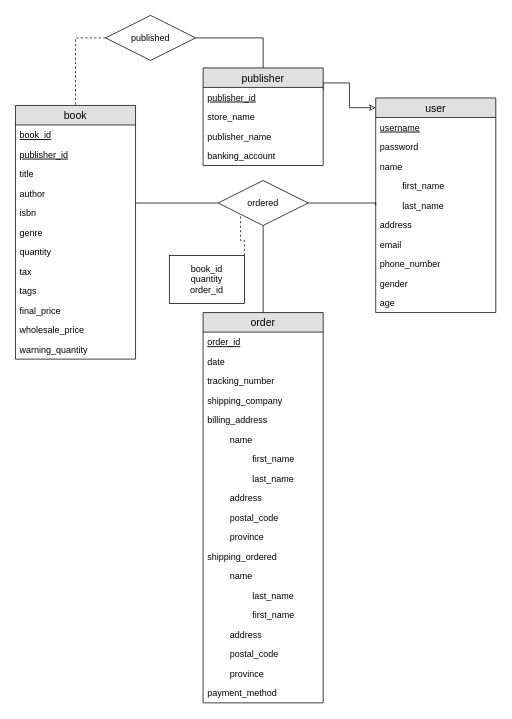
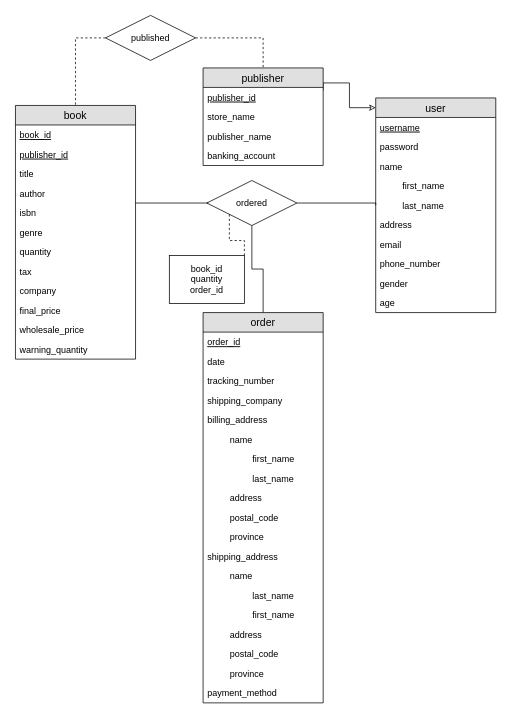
  <mxCell id="0" />
  <mxCell id="1" parent="0" />
  <mxCell id="2" value="book" style="swimlane;fontStyle=0;childLayout=stackLayout;horizontal=1;startSize=26;fillColor=#e0e0e0;horizontalStack=0;resizeParent=1;resizeParentMax=0;resizeLast=0;collapsible=1;marginBottom=0;swimlaneFillColor=#ffffff;align=center;fontSize=14;" vertex="1" parent="1"><mxGeometry x="20" y="140" width="160" height="338" as="geometry" /></mxCell>
  <mxCell id="3" value="book_id" style="text;strokeColor=none;fillColor=none;spacingLeft=4;spacingRight=4;overflow=hidden;rotatable=0;points=[[0,0.5],[1,0.5]];portConstraint=eastwest;fontSize=12;fontStyle=4" vertex="1" parent="2"><mxGeometry y="26" width="160" height="26" as="geometry" /></mxCell>
  <mxCell id="4" value="publisher_id" style="text;strokeColor=none;fillColor=none;spacingLeft=4;spacingRight=4;overflow=hidden;rotatable=0;points=[[0,0.5],[1,0.5]];portConstraint=eastwest;fontSize=12;fontStyle=4" vertex="1" parent="2"><mxGeometry y="52" width="160" height="26" as="geometry" /></mxCell>
  <mxCell id="5" value="title" style="text;strokeColor=none;fillColor=none;spacingLeft=4;spacingRight=4;overflow=hidden;rotatable=0;points=[[0,0.5],[1,0.5]];portConstraint=eastwest;fontSize=12;" vertex="1" parent="2"><mxGeometry y="78" width="160" height="26" as="geometry" /></mxCell>
  <mxCell id="6" value="author" style="text;strokeColor=none;fillColor=none;spacingLeft=4;spacingRight=4;overflow=hidden;rotatable=0;points=[[0,0.5],[1,0.5]];portConstraint=eastwest;fontSize=12;" vertex="1" parent="2"><mxGeometry y="104" width="160" height="26" as="geometry" /></mxCell>
  <mxCell id="7" value="isbn&#10;" style="text;strokeColor=none;fillColor=none;spacingLeft=4;spacingRight=4;overflow=hidden;rotatable=0;points=[[0,0.5],[1,0.5]];portConstraint=eastwest;fontSize=12;" vertex="1" parent="2"><mxGeometry y="130" width="160" height="26" as="geometry" /></mxCell>
  <mxCell id="8" value="genre" style="text;strokeColor=none;fillColor=none;spacingLeft=4;spacingRight=4;overflow=hidden;rotatable=0;points=[[0,0.5],[1,0.5]];portConstraint=eastwest;fontSize=12;" vertex="1" parent="2"><mxGeometry y="156" width="160" height="26" as="geometry" /></mxCell>
  <mxCell id="9" value="quantity" style="text;strokeColor=none;fillColor=none;spacingLeft=4;spacingRight=4;overflow=hidden;rotatable=0;points=[[0,0.5],[1,0.5]];portConstraint=eastwest;fontSize=12;" vertex="1" parent="2"><mxGeometry y="182" width="160" height="26" as="geometry" /></mxCell>
  <mxCell id="10" value="tax" style="text;strokeColor=none;fillColor=none;spacingLeft=4;spacingRight=4;overflow=hidden;rotatable=0;points=[[0,0.5],[1,0.5]];portConstraint=eastwest;fontSize=12;" vertex="1" parent="2"><mxGeometry y="208" width="160" height="26" as="geometry" /></mxCell>
- <mxCell id="11" value="tags" style="text;strokeColor=none;fillColor=none;spacingLeft=4;spacingRight=4;overflow=hidden;rotatable=0;points=[[0,0.5],[1,0.5]];portConstraint=eastwest;fontSize=12;" vertex="1" parent="2"><mxGeometry y="234" width="160" height="26" as="geometry" /></mxCell>
+ <mxCell id="11" value="company" style="text;strokeColor=none;fillColor=none;spacingLeft=4;spacingRight=4;overflow=hidden;rotatable=0;points=[[0,0.5],[1,0.5]];portConstraint=eastwest;fontSize=12;" vertex="1" parent="2"><mxGeometry y="234" width="160" height="26" as="geometry" /></mxCell>
  <mxCell id="12" value="final_price" style="text;strokeColor=none;fillColor=none;spacingLeft=4;spacingRight=4;overflow=hidden;rotatable=0;points=[[0,0.5],[1,0.5]];portConstraint=eastwest;fontSize=12;" vertex="1" parent="2"><mxGeometry y="260" width="160" height="26" as="geometry" /></mxCell>
  <mxCell id="13" value="wholesale_price" style="text;strokeColor=none;fillColor=none;spacingLeft=4;spacingRight=4;overflow=hidden;rotatable=0;points=[[0,0.5],[1,0.5]];portConstraint=eastwest;fontSize=12;" vertex="1" parent="2"><mxGeometry y="286" width="160" height="26" as="geometry" /></mxCell>
  <mxCell id="14" value="warning_quantity" style="text;strokeColor=none;fillColor=none;spacingLeft=4;spacingRight=4;overflow=hidden;rotatable=0;points=[[0,0.5],[1,0.5]];portConstraint=eastwest;fontSize=12;" vertex="1" parent="2"><mxGeometry y="312" width="160" height="26" as="geometry" /></mxCell>
  <mxCell id="15" value="user" style="swimlane;fontStyle=0;childLayout=stackLayout;horizontal=1;startSize=26;fillColor=#e0e0e0;horizontalStack=0;resizeParent=1;resizeParentMax=0;resizeLast=0;collapsible=1;marginBottom=0;swimlaneFillColor=#ffffff;align=center;fontSize=14;" vertex="1" parent="1"><mxGeometry x="500" y="130" width="160" height="286" as="geometry" /></mxCell>
  <mxCell id="16" value="username" style="text;strokeColor=none;fillColor=none;spacingLeft=4;spacingRight=4;overflow=hidden;rotatable=0;points=[[0,0.5],[1,0.5]];portConstraint=eastwest;fontSize=12;fontStyle=4" vertex="1" parent="15"><mxGeometry y="26" width="160" height="26" as="geometry" /></mxCell>
  <mxCell id="17" value="password" style="text;strokeColor=none;fillColor=none;spacingLeft=4;spacingRight=4;overflow=hidden;rotatable=0;points=[[0,0.5],[1,0.5]];portConstraint=eastwest;fontSize=12;fontStyle=0" vertex="1" parent="15"><mxGeometry y="52" width="160" height="26" as="geometry" /></mxCell>
  <mxCell id="18" value="name" style="text;strokeColor=none;fillColor=none;spacingLeft=4;spacingRight=4;overflow=hidden;rotatable=0;points=[[0,0.5],[1,0.5]];portConstraint=eastwest;fontSize=12;" vertex="1" parent="15"><mxGeometry y="78" width="160" height="26" as="geometry" /></mxCell>
  <mxCell id="19" value="first_name" style="shape=partialRectangle;top=0;left=0;right=0;bottom=0;align=left;verticalAlign=top;fillColor=none;spacingLeft=34;spacingRight=4;overflow=hidden;rotatable=0;points=[[0,0.5],[1,0.5]];portConstraint=eastwest;dropTarget=0;fontSize=12;" vertex="1" parent="15"><mxGeometry y="104" width="160" height="26" as="geometry" /></mxCell>
  <mxCell id="20" value="" style="shape=partialRectangle;top=0;left=0;bottom=0;right=0;fillColor=none;align=left;verticalAlign=top;spacingLeft=4;spacingRight=4;overflow=hidden;rotatable=0;points=[];portConstraint=eastwest;part=1;fontSize=12;" vertex="1" connectable="0" parent="19"><mxGeometry width="30" height="26" as="geometry" /></mxCell>
  <mxCell id="21" value="last_name" style="shape=partialRectangle;top=0;left=0;right=0;bottom=0;align=left;verticalAlign=top;fillColor=none;spacingLeft=34;spacingRight=4;overflow=hidden;rotatable=0;points=[[0,0.5],[1,0.5]];portConstraint=eastwest;dropTarget=0;fontSize=12;" vertex="1" parent="15"><mxGeometry y="130" width="160" height="26" as="geometry" /></mxCell>
  <mxCell id="22" value="" style="shape=partialRectangle;top=0;left=0;bottom=0;right=0;fillColor=none;align=left;verticalAlign=top;spacingLeft=4;spacingRight=4;overflow=hidden;rotatable=0;points=[];portConstraint=eastwest;part=1;fontSize=12;" vertex="1" connectable="0" parent="21"><mxGeometry width="30" height="26" as="geometry" /></mxCell>
  <mxCell id="23" value="address" style="text;strokeColor=none;fillColor=none;spacingLeft=4;spacingRight=4;overflow=hidden;rotatable=0;points=[[0,0.5],[1,0.5]];portConstraint=eastwest;fontSize=12;" vertex="1" parent="15"><mxGeometry y="156" width="160" height="26" as="geometry" /></mxCell>
  <mxCell id="24" value="email" style="text;strokeColor=none;fillColor=none;spacingLeft=4;spacingRight=4;overflow=hidden;rotatable=0;points=[[0,0.5],[1,0.5]];portConstraint=eastwest;fontSize=12;" vertex="1" parent="15"><mxGeometry y="182" width="160" height="26" as="geometry" /></mxCell>
  <mxCell id="25" value="phone_number" style="text;strokeColor=none;fillColor=none;spacingLeft=4;spacingRight=4;overflow=hidden;rotatable=0;points=[[0,0.5],[1,0.5]];portConstraint=eastwest;fontSize=12;" vertex="1" parent="15"><mxGeometry y="208" width="160" height="26" as="geometry" /></mxCell>
  <mxCell id="26" value="gender" style="text;strokeColor=none;fillColor=none;spacingLeft=4;spacingRight=4;overflow=hidden;rotatable=0;points=[[0,0.5],[1,0.5]];portConstraint=eastwest;fontSize=12;" vertex="1" parent="15"><mxGeometry y="234" width="160" height="26" as="geometry" /></mxCell>
  <mxCell id="27" value="age" style="text;strokeColor=none;fillColor=none;spacingLeft=4;spacingRight=4;overflow=hidden;rotatable=0;points=[[0,0.5],[1,0.5]];portConstraint=eastwest;fontSize=12;" vertex="1" parent="15"><mxGeometry y="260" width="160" height="26" as="geometry" /></mxCell>
  <mxCell id="28" style="edgeStyle=orthogonalEdgeStyle;rounded=0;orthogonalLoop=1;jettySize=auto;html=1;exitX=0.5;exitY=0;exitDx=0;exitDy=0;endArrow=classic;endFill=0;" edge="1" parent="1" source="29"><mxGeometry relative="1" as="geometry"><mxPoint x="500" y="143" as="targetPoint" /><Array as="points"><mxPoint x="430" y="120" /><mxPoint x="430" y="110" /><mxPoint x="465" y="110" /><mxPoint x="465" y="143" /></Array></mxGeometry></mxCell>
  <mxCell id="29" value="publisher" style="swimlane;fontStyle=0;childLayout=stackLayout;horizontal=1;startSize=26;fillColor=#e0e0e0;horizontalStack=0;resizeParent=1;resizeParentMax=0;resizeLast=0;collapsible=1;marginBottom=0;swimlaneFillColor=#ffffff;align=center;fontSize=14;" vertex="1" parent="1"><mxGeometry x="270" y="90" width="160" height="130" as="geometry" /></mxCell>
  <mxCell id="30" value="publisher_id" style="text;strokeColor=none;fillColor=none;spacingLeft=4;spacingRight=4;overflow=hidden;rotatable=0;points=[[0,0.5],[1,0.5]];portConstraint=eastwest;fontSize=12;fontStyle=4" vertex="1" parent="29"><mxGeometry y="26" width="160" height="26" as="geometry" /></mxCell>
  <mxCell id="31" value="store_name" style="text;strokeColor=none;fillColor=none;spacingLeft=4;spacingRight=4;overflow=hidden;rotatable=0;points=[[0,0.5],[1,0.5]];portConstraint=eastwest;fontSize=12;" vertex="1" parent="29"><mxGeometry y="52" width="160" height="26" as="geometry" /></mxCell>
  <mxCell id="32" value="publisher_name" style="text;strokeColor=none;fillColor=none;spacingLeft=4;spacingRight=4;overflow=hidden;rotatable=0;points=[[0,0.5],[1,0.5]];portConstraint=eastwest;fontSize=12;" vertex="1" parent="29"><mxGeometry y="78" width="160" height="26" as="geometry" /></mxCell>
  <mxCell id="33" value="banking_account" style="text;strokeColor=none;fillColor=none;spacingLeft=4;spacingRight=4;overflow=hidden;rotatable=0;points=[[0,0.5],[1,0.5]];portConstraint=eastwest;fontSize=12;" vertex="1" parent="29"><mxGeometry y="104" width="160" height="26" as="geometry" /></mxCell>
  <mxCell id="34" style="edgeStyle=orthogonalEdgeStyle;rounded=0;orthogonalLoop=1;jettySize=auto;html=1;exitX=0.5;exitY=0;exitDx=0;exitDy=0;entryX=0.5;entryY=1;entryDx=0;entryDy=0;endArrow=none;endFill=0;" edge="1" parent="1" source="35" target="68"><mxGeometry relative="1" as="geometry" /></mxCell>
  <mxCell id="35" value="order" style="swimlane;fontStyle=0;childLayout=stackLayout;horizontal=1;startSize=26;fillColor=#e0e0e0;horizontalStack=0;resizeParent=1;resizeParentMax=0;resizeLast=0;collapsible=1;marginBottom=0;swimlaneFillColor=#ffffff;align=center;fontSize=14;strokeColor=#000000;" vertex="1" parent="1"><mxGeometry x="270" y="416" width="160" height="520" as="geometry" /></mxCell>
  <mxCell id="36" value="order_id" style="text;strokeColor=none;fillColor=none;spacingLeft=4;spacingRight=4;overflow=hidden;rotatable=0;points=[[0,0.5],[1,0.5]];portConstraint=eastwest;fontSize=12;fontStyle=4" vertex="1" parent="35"><mxGeometry y="26" width="160" height="26" as="geometry" /></mxCell>
  <mxCell id="37" value="date" style="text;strokeColor=none;fillColor=none;spacingLeft=4;spacingRight=4;overflow=hidden;rotatable=0;points=[[0,0.5],[1,0.5]];portConstraint=eastwest;fontSize=12;" vertex="1" parent="35"><mxGeometry y="52" width="160" height="26" as="geometry" /></mxCell>
  <mxCell id="38" value="tracking_number" style="text;strokeColor=none;fillColor=none;spacingLeft=4;spacingRight=4;overflow=hidden;rotatable=0;points=[[0,0.5],[1,0.5]];portConstraint=eastwest;fontSize=12;" vertex="1" parent="35"><mxGeometry y="78" width="160" height="26" as="geometry" /></mxCell>
  <mxCell id="39" value="shipping_company" style="text;strokeColor=none;fillColor=none;spacingLeft=4;spacingRight=4;overflow=hidden;rotatable=0;points=[[0,0.5],[1,0.5]];portConstraint=eastwest;fontSize=12;" vertex="1" parent="35"><mxGeometry y="104" width="160" height="26" as="geometry" /></mxCell>
  <mxCell id="40" value="billing_address" style="text;strokeColor=none;fillColor=none;spacingLeft=4;spacingRight=4;overflow=hidden;rotatable=0;points=[[0,0.5],[1,0.5]];portConstraint=eastwest;fontSize=12;" vertex="1" parent="35"><mxGeometry y="130" width="160" height="26" as="geometry" /></mxCell>
  <mxCell id="41" value="name" style="shape=partialRectangle;top=0;left=0;right=0;bottom=0;align=left;verticalAlign=top;fillColor=none;spacingLeft=34;spacingRight=4;overflow=hidden;rotatable=0;points=[[0,0.5],[1,0.5]];portConstraint=eastwest;dropTarget=0;fontSize=12;strokeColor=#000000;" vertex="1" parent="35"><mxGeometry y="156" width="160" height="26" as="geometry" /></mxCell>
  <mxCell id="42" value="" style="shape=partialRectangle;top=0;left=0;bottom=0;right=0;fillColor=none;align=left;verticalAlign=top;spacingLeft=4;spacingRight=4;overflow=hidden;rotatable=0;points=[];portConstraint=eastwest;part=1;fontSize=12;" vertex="1" connectable="0" parent="41"><mxGeometry width="30" height="26" as="geometry" /></mxCell>
  <mxCell id="43" value="first_name" style="shape=partialRectangle;top=0;left=0;right=0;bottom=0;align=left;verticalAlign=top;fillColor=none;spacingLeft=64;spacingRight=4;overflow=hidden;rotatable=0;points=[[0,0.5],[1,0.5]];portConstraint=eastwest;dropTarget=0;fontSize=12;strokeColor=#000000;" vertex="1" parent="35"><mxGeometry y="182" width="160" height="26" as="geometry" /></mxCell>
  <mxCell id="44" value="" style="shape=partialRectangle;top=0;left=0;bottom=0;right=0;fillColor=none;align=left;verticalAlign=top;spacingLeft=4;spacingRight=4;overflow=hidden;rotatable=0;points=[];portConstraint=eastwest;part=1;fontSize=12;" vertex="1" connectable="0" parent="43"><mxGeometry width="30" height="26" as="geometry" /></mxCell>
  <mxCell id="45" value="last_name" style="shape=partialRectangle;top=0;left=0;right=0;bottom=0;align=left;verticalAlign=top;fillColor=none;spacingLeft=64;spacingRight=4;overflow=hidden;rotatable=0;points=[[0,0.5],[1,0.5]];portConstraint=eastwest;dropTarget=0;fontSize=12;strokeColor=#000000;" vertex="1" parent="35"><mxGeometry y="208" width="160" height="26" as="geometry" /></mxCell>
  <mxCell id="46" value="" style="shape=partialRectangle;top=0;left=0;bottom=0;right=0;fillColor=none;align=left;verticalAlign=top;spacingLeft=4;spacingRight=4;overflow=hidden;rotatable=0;points=[];portConstraint=eastwest;part=1;fontSize=12;" vertex="1" connectable="0" parent="45"><mxGeometry width="30" height="26" as="geometry" /></mxCell>
  <mxCell id="47" value="address" style="shape=partialRectangle;top=0;left=0;right=0;bottom=0;align=left;verticalAlign=top;fillColor=none;spacingLeft=34;spacingRight=4;overflow=hidden;rotatable=0;points=[[0,0.5],[1,0.5]];portConstraint=eastwest;dropTarget=0;fontSize=12;strokeColor=#000000;" vertex="1" parent="35"><mxGeometry y="234" width="160" height="26" as="geometry" /></mxCell>
  <mxCell id="48" value="" style="shape=partialRectangle;top=0;left=0;bottom=0;right=0;fillColor=none;align=left;verticalAlign=top;spacingLeft=4;spacingRight=4;overflow=hidden;rotatable=0;points=[];portConstraint=eastwest;part=1;fontSize=12;" vertex="1" connectable="0" parent="47"><mxGeometry width="30" height="26" as="geometry" /></mxCell>
  <mxCell id="49" value="postal_code" style="shape=partialRectangle;top=0;left=0;right=0;bottom=0;align=left;verticalAlign=top;fillColor=none;spacingLeft=34;spacingRight=4;overflow=hidden;rotatable=0;points=[[0,0.5],[1,0.5]];portConstraint=eastwest;dropTarget=0;fontSize=12;strokeColor=#000000;" vertex="1" parent="35"><mxGeometry y="260" width="160" height="26" as="geometry" /></mxCell>
  <mxCell id="50" value="" style="shape=partialRectangle;top=0;left=0;bottom=0;right=0;fillColor=none;align=left;verticalAlign=top;spacingLeft=4;spacingRight=4;overflow=hidden;rotatable=0;points=[];portConstraint=eastwest;part=1;fontSize=12;" vertex="1" connectable="0" parent="49"><mxGeometry width="30" height="26" as="geometry" /></mxCell>
  <mxCell id="51" value="province" style="shape=partialRectangle;top=0;left=0;right=0;bottom=0;align=left;verticalAlign=top;fillColor=none;spacingLeft=34;spacingRight=4;overflow=hidden;rotatable=0;points=[[0,0.5],[1,0.5]];portConstraint=eastwest;dropTarget=0;fontSize=12;strokeColor=#000000;" vertex="1" parent="35"><mxGeometry y="286" width="160" height="26" as="geometry" /></mxCell>
  <mxCell id="52" value="" style="shape=partialRectangle;top=0;left=0;bottom=0;right=0;fillColor=none;align=left;verticalAlign=top;spacingLeft=4;spacingRight=4;overflow=hidden;rotatable=0;points=[];portConstraint=eastwest;part=1;fontSize=12;" vertex="1" connectable="0" parent="51"><mxGeometry width="30" height="26" as="geometry" /></mxCell>
- <mxCell id="53" value="shipping_ordered" style="text;strokeColor=none;fillColor=none;spacingLeft=4;spacingRight=4;overflow=hidden;rotatable=0;points=[[0,0.5],[1,0.5]];portConstraint=eastwest;fontSize=12;" vertex="1" parent="35"><mxGeometry y="312" width="160" height="26" as="geometry" /></mxCell>
+ <mxCell id="53" value="shipping_address" style="text;strokeColor=none;fillColor=none;spacingLeft=4;spacingRight=4;overflow=hidden;rotatable=0;points=[[0,0.5],[1,0.5]];portConstraint=eastwest;fontSize=12;" vertex="1" parent="35"><mxGeometry y="312" width="160" height="26" as="geometry" /></mxCell>
  <mxCell id="54" value="name" style="shape=partialRectangle;top=0;left=0;right=0;bottom=0;align=left;verticalAlign=top;fillColor=none;spacingLeft=34;spacingRight=4;overflow=hidden;rotatable=0;points=[[0,0.5],[1,0.5]];portConstraint=eastwest;dropTarget=0;fontSize=12;strokeColor=#000000;" vertex="1" parent="35"><mxGeometry y="338" width="160" height="26" as="geometry" /></mxCell>
  <mxCell id="55" value="" style="shape=partialRectangle;top=0;left=0;bottom=0;right=0;fillColor=none;align=left;verticalAlign=top;spacingLeft=4;spacingRight=4;overflow=hidden;rotatable=0;points=[];portConstraint=eastwest;part=1;fontSize=12;" vertex="1" connectable="0" parent="54"><mxGeometry width="30" height="26" as="geometry" /></mxCell>
  <mxCell id="56" value="last_name" style="shape=partialRectangle;top=0;left=0;right=0;bottom=0;align=left;verticalAlign=top;fillColor=none;spacingLeft=64;spacingRight=4;overflow=hidden;rotatable=0;points=[[0,0.5],[1,0.5]];portConstraint=eastwest;dropTarget=0;fontSize=12;strokeColor=#000000;" vertex="1" parent="35"><mxGeometry y="364" width="160" height="26" as="geometry" /></mxCell>
  <mxCell id="57" value="" style="shape=partialRectangle;top=0;left=0;bottom=0;right=0;fillColor=none;align=left;verticalAlign=top;spacingLeft=4;spacingRight=4;overflow=hidden;rotatable=0;points=[];portConstraint=eastwest;part=1;fontSize=12;" vertex="1" connectable="0" parent="56"><mxGeometry width="30" height="26" as="geometry" /></mxCell>
  <mxCell id="58" value="first_name" style="shape=partialRectangle;top=0;left=0;right=0;bottom=0;align=left;verticalAlign=top;fillColor=none;spacingLeft=64;spacingRight=4;overflow=hidden;rotatable=0;points=[[0,0.5],[1,0.5]];portConstraint=eastwest;dropTarget=0;fontSize=12;strokeColor=#000000;" vertex="1" parent="35"><mxGeometry y="390" width="160" height="26" as="geometry" /></mxCell>
  <mxCell id="59" value="" style="shape=partialRectangle;top=0;left=0;bottom=0;right=0;fillColor=none;align=left;verticalAlign=top;spacingLeft=4;spacingRight=4;overflow=hidden;rotatable=0;points=[];portConstraint=eastwest;part=1;fontSize=12;" vertex="1" connectable="0" parent="58"><mxGeometry width="30" height="26" as="geometry" /></mxCell>
  <mxCell id="60" value="address" style="shape=partialRectangle;top=0;left=0;right=0;bottom=0;align=left;verticalAlign=top;fillColor=none;spacingLeft=34;spacingRight=4;overflow=hidden;rotatable=0;points=[[0,0.5],[1,0.5]];portConstraint=eastwest;dropTarget=0;fontSize=12;strokeColor=#000000;" vertex="1" parent="35"><mxGeometry y="416" width="160" height="26" as="geometry" /></mxCell>
  <mxCell id="61" value="" style="shape=partialRectangle;top=0;left=0;bottom=0;right=0;fillColor=none;align=left;verticalAlign=top;spacingLeft=4;spacingRight=4;overflow=hidden;rotatable=0;points=[];portConstraint=eastwest;part=1;fontSize=12;" vertex="1" connectable="0" parent="60"><mxGeometry width="30" height="26" as="geometry" /></mxCell>
  <mxCell id="62" value="postal_code" style="shape=partialRectangle;top=0;left=0;right=0;bottom=0;align=left;verticalAlign=top;fillColor=none;spacingLeft=34;spacingRight=4;overflow=hidden;rotatable=0;points=[[0,0.5],[1,0.5]];portConstraint=eastwest;dropTarget=0;fontSize=12;strokeColor=#000000;" vertex="1" parent="35"><mxGeometry y="442" width="160" height="26" as="geometry" /></mxCell>
  <mxCell id="63" value="" style="shape=partialRectangle;top=0;left=0;bottom=0;right=0;fillColor=none;align=left;verticalAlign=top;spacingLeft=4;spacingRight=4;overflow=hidden;rotatable=0;points=[];portConstraint=eastwest;part=1;fontSize=12;" vertex="1" connectable="0" parent="62"><mxGeometry width="30" height="26" as="geometry" /></mxCell>
  <mxCell id="64" value="province" style="shape=partialRectangle;top=0;left=0;right=0;bottom=0;align=left;verticalAlign=top;fillColor=none;spacingLeft=34;spacingRight=4;overflow=hidden;rotatable=0;points=[[0,0.5],[1,0.5]];portConstraint=eastwest;dropTarget=0;fontSize=12;strokeColor=#000000;" vertex="1" parent="35"><mxGeometry y="468" width="160" height="26" as="geometry" /></mxCell>
  <mxCell id="65" value="" style="shape=partialRectangle;top=0;left=0;bottom=0;right=0;fillColor=none;align=left;verticalAlign=top;spacingLeft=4;spacingRight=4;overflow=hidden;rotatable=0;points=[];portConstraint=eastwest;part=1;fontSize=12;" vertex="1" connectable="0" parent="64"><mxGeometry width="30" height="26" as="geometry" /></mxCell>
  <mxCell id="66" value="payment_method" style="text;strokeColor=none;fillColor=none;spacingLeft=4;spacingRight=4;overflow=hidden;rotatable=0;points=[[0,0.5],[1,0.5]];portConstraint=eastwest;fontSize=12;" vertex="1" parent="35"><mxGeometry y="494" width="160" height="26" as="geometry" /></mxCell>
  <mxCell id="67" style="edgeStyle=orthogonalEdgeStyle;rounded=0;orthogonalLoop=1;jettySize=auto;html=1;exitX=0;exitY=0.5;exitDx=0;exitDy=0;endArrow=none;endFill=0;" edge="1" parent="1" source="68"><mxGeometry relative="1" as="geometry"><mxPoint x="180" y="270" as="targetPoint" /><Array as="points"><mxPoint x="290" y="270" /></Array></mxGeometry></mxCell>
- <mxCell id="68" value="ordered" style="shape=rhombus;perimeter=rhombusPerimeter;whiteSpace=wrap;html=1;align=center;strokeColor=#000000;" vertex="1" parent="1"><mxGeometry x="290" y="240" width="120" height="60" as="geometry" /></mxCell>
+ <mxCell id="68" value="ordered" style="shape=rhombus;perimeter=rhombusPerimeter;whiteSpace=wrap;html=1;align=center;strokeColor=#000000;" vertex="1" parent="1"><mxGeometry x="275" y="240" width="120" height="60" as="geometry" /></mxCell>
  <mxCell id="69" style="edgeStyle=orthogonalEdgeStyle;rounded=0;orthogonalLoop=1;jettySize=auto;html=1;exitX=0;exitY=0.5;exitDx=0;exitDy=0;entryX=1;entryY=0.5;entryDx=0;entryDy=0;endArrow=none;endFill=0;" edge="1" parent="1" source="21" target="68"><mxGeometry relative="1" as="geometry"><Array as="points"><mxPoint x="500" y="270" /></Array></mxGeometry></mxCell>
  <mxCell id="70" style="edgeStyle=orthogonalEdgeStyle;rounded=0;orthogonalLoop=1;jettySize=auto;html=1;exitX=0;exitY=0.5;exitDx=0;exitDy=0;entryX=0.5;entryY=0;entryDx=0;entryDy=0;endArrow=none;endFill=0;dashed=1;" edge="1" parent="1" source="72" target="2"><mxGeometry relative="1" as="geometry" /></mxCell>
- <mxCell id="71" style="edgeStyle=orthogonalEdgeStyle;rounded=0;orthogonalLoop=1;jettySize=auto;html=1;exitX=1;exitY=0.5;exitDx=0;exitDy=0;endArrow=none;endFill=0;" edge="1" parent="1" source="72" target="29"><mxGeometry relative="1" as="geometry" /></mxCell>
+ <mxCell id="71" style="edgeStyle=orthogonalEdgeStyle;rounded=0;orthogonalLoop=1;jettySize=auto;html=1;exitX=1;exitY=0.5;exitDx=0;exitDy=0;endArrow=none;endFill=0;dashed=1;" edge="1" parent="1" source="72" target="29"><mxGeometry relative="1" as="geometry" /></mxCell>
  <mxCell id="72" value="published" style="shape=rhombus;perimeter=rhombusPerimeter;whiteSpace=wrap;html=1;align=center;strokeColor=#000000;" vertex="1" parent="1"><mxGeometry x="140" y="20" width="120" height="60" as="geometry" /></mxCell>
  <mxCell id="73" style="edgeStyle=orthogonalEdgeStyle;rounded=0;orthogonalLoop=1;jettySize=auto;html=1;exitX=1;exitY=0;exitDx=0;exitDy=0;entryX=0;entryY=1;entryDx=0;entryDy=0;endArrow=none;endFill=0;dashed=1;" edge="1" parent="1" source="74" target="68"><mxGeometry relative="1" as="geometry" /></mxCell>
  <mxCell id="74" value="&lt;div&gt;book_id&lt;/div&gt;&lt;div&gt;quantity&lt;/div&gt;&lt;div&gt;order_id&lt;br&gt;&lt;/div&gt;" style="whiteSpace=wrap;html=1;align=center;strokeColor=#000000;" vertex="1" parent="1"><mxGeometry x="225" y="340" width="100" height="64" as="geometry" /></mxCell>
